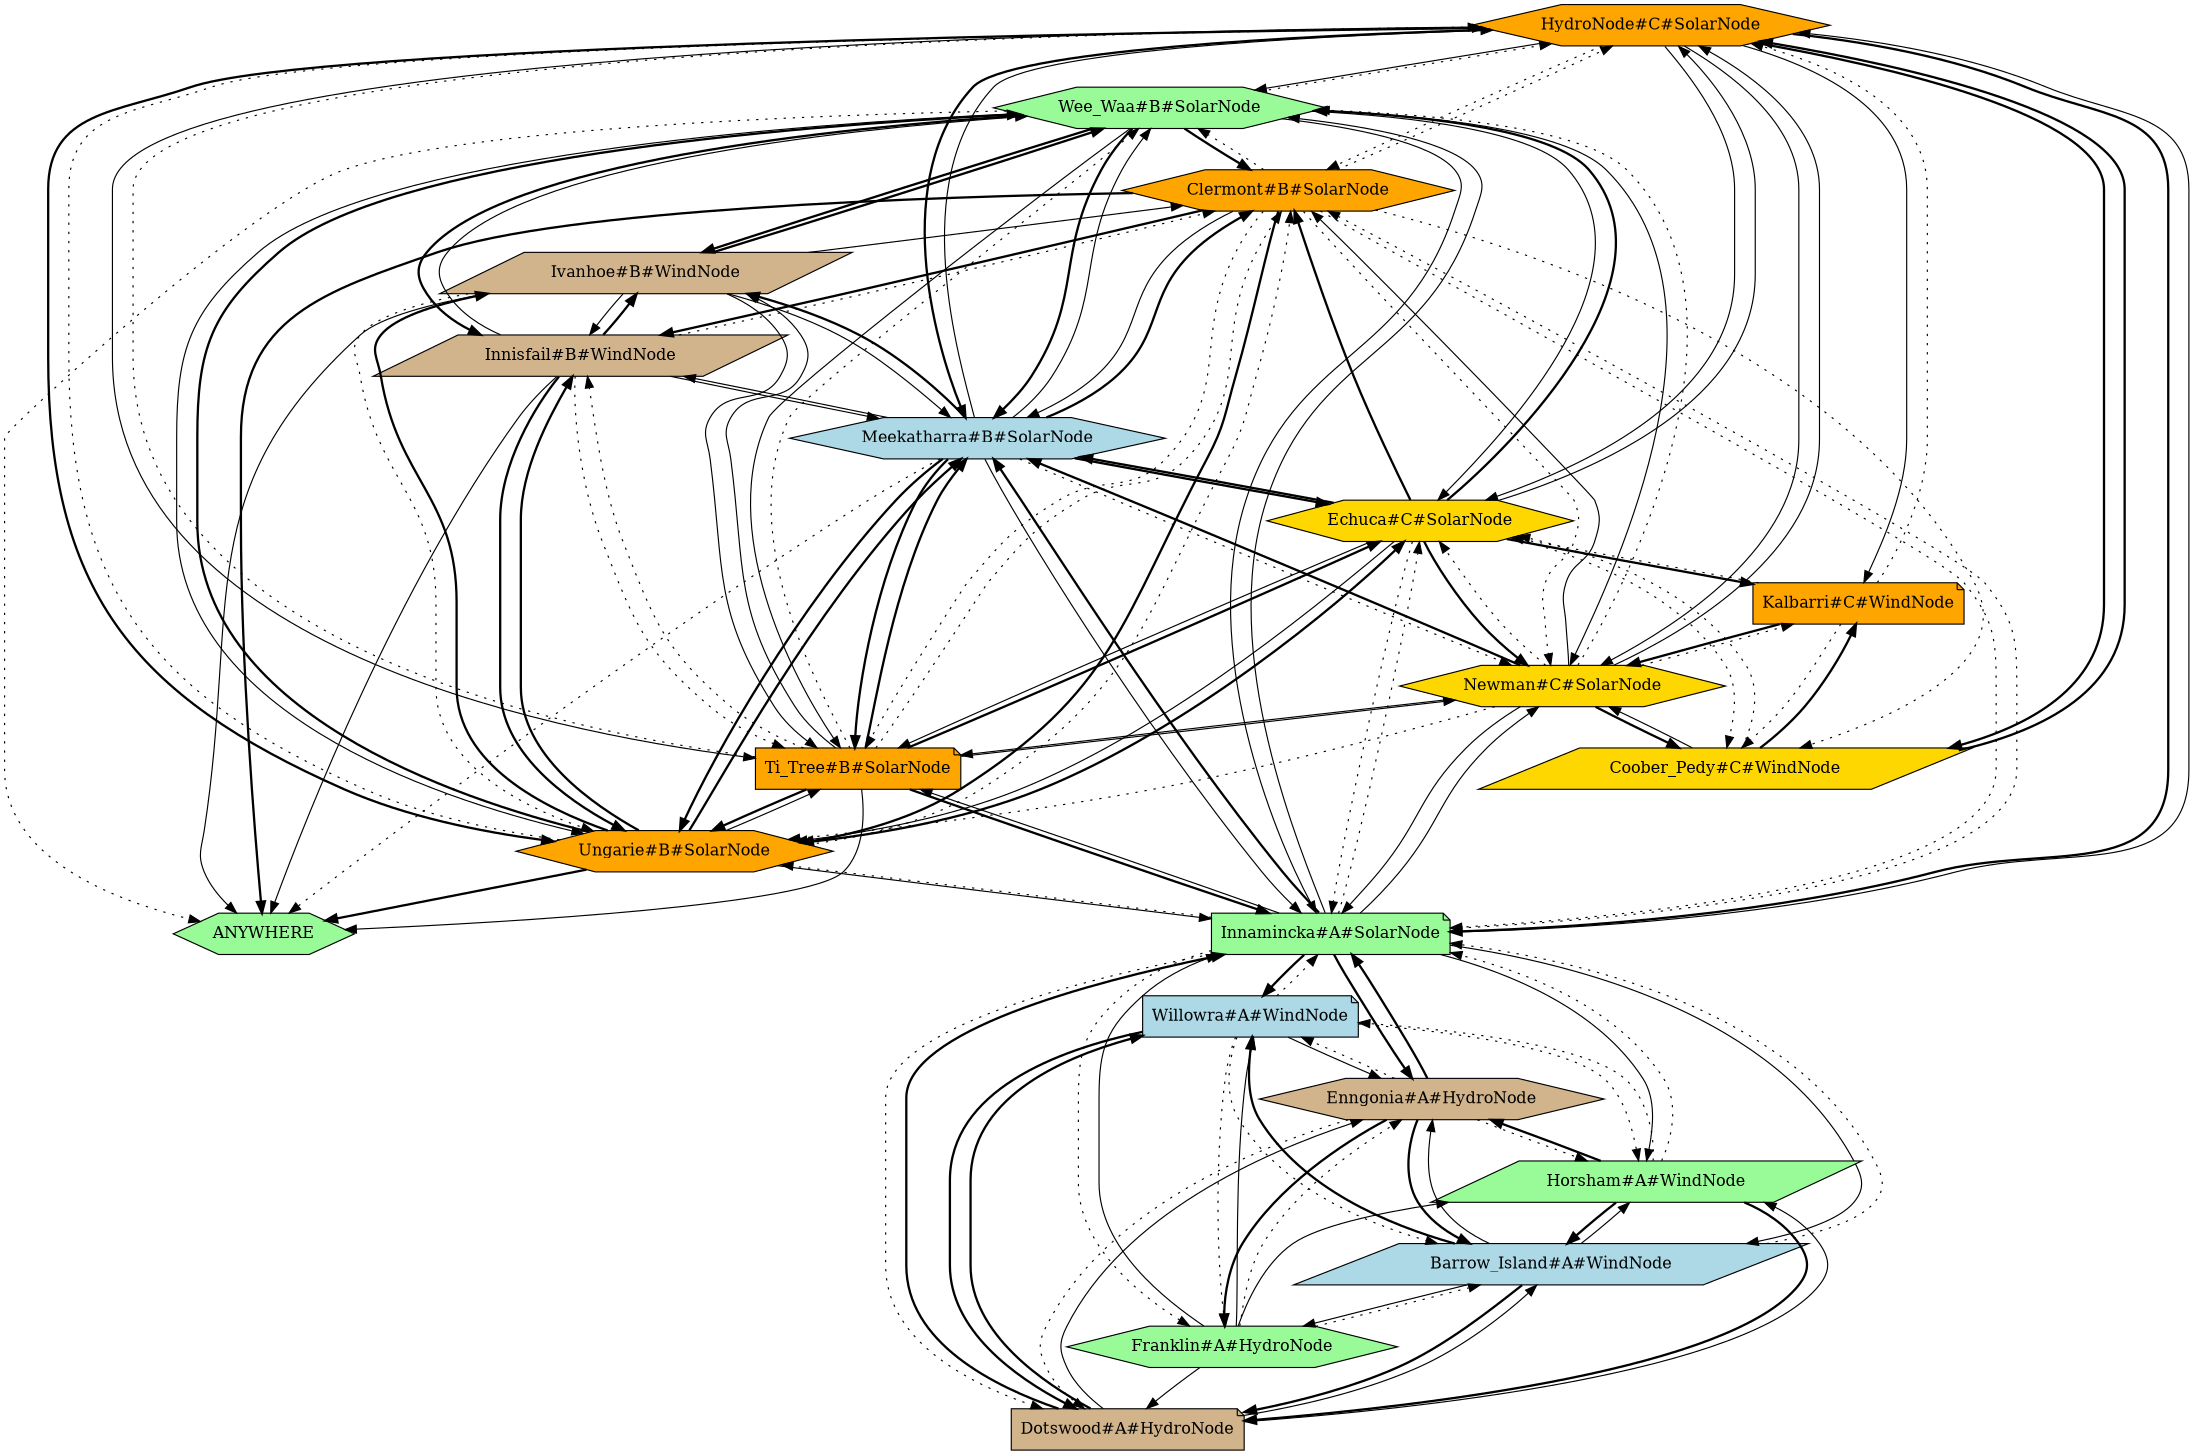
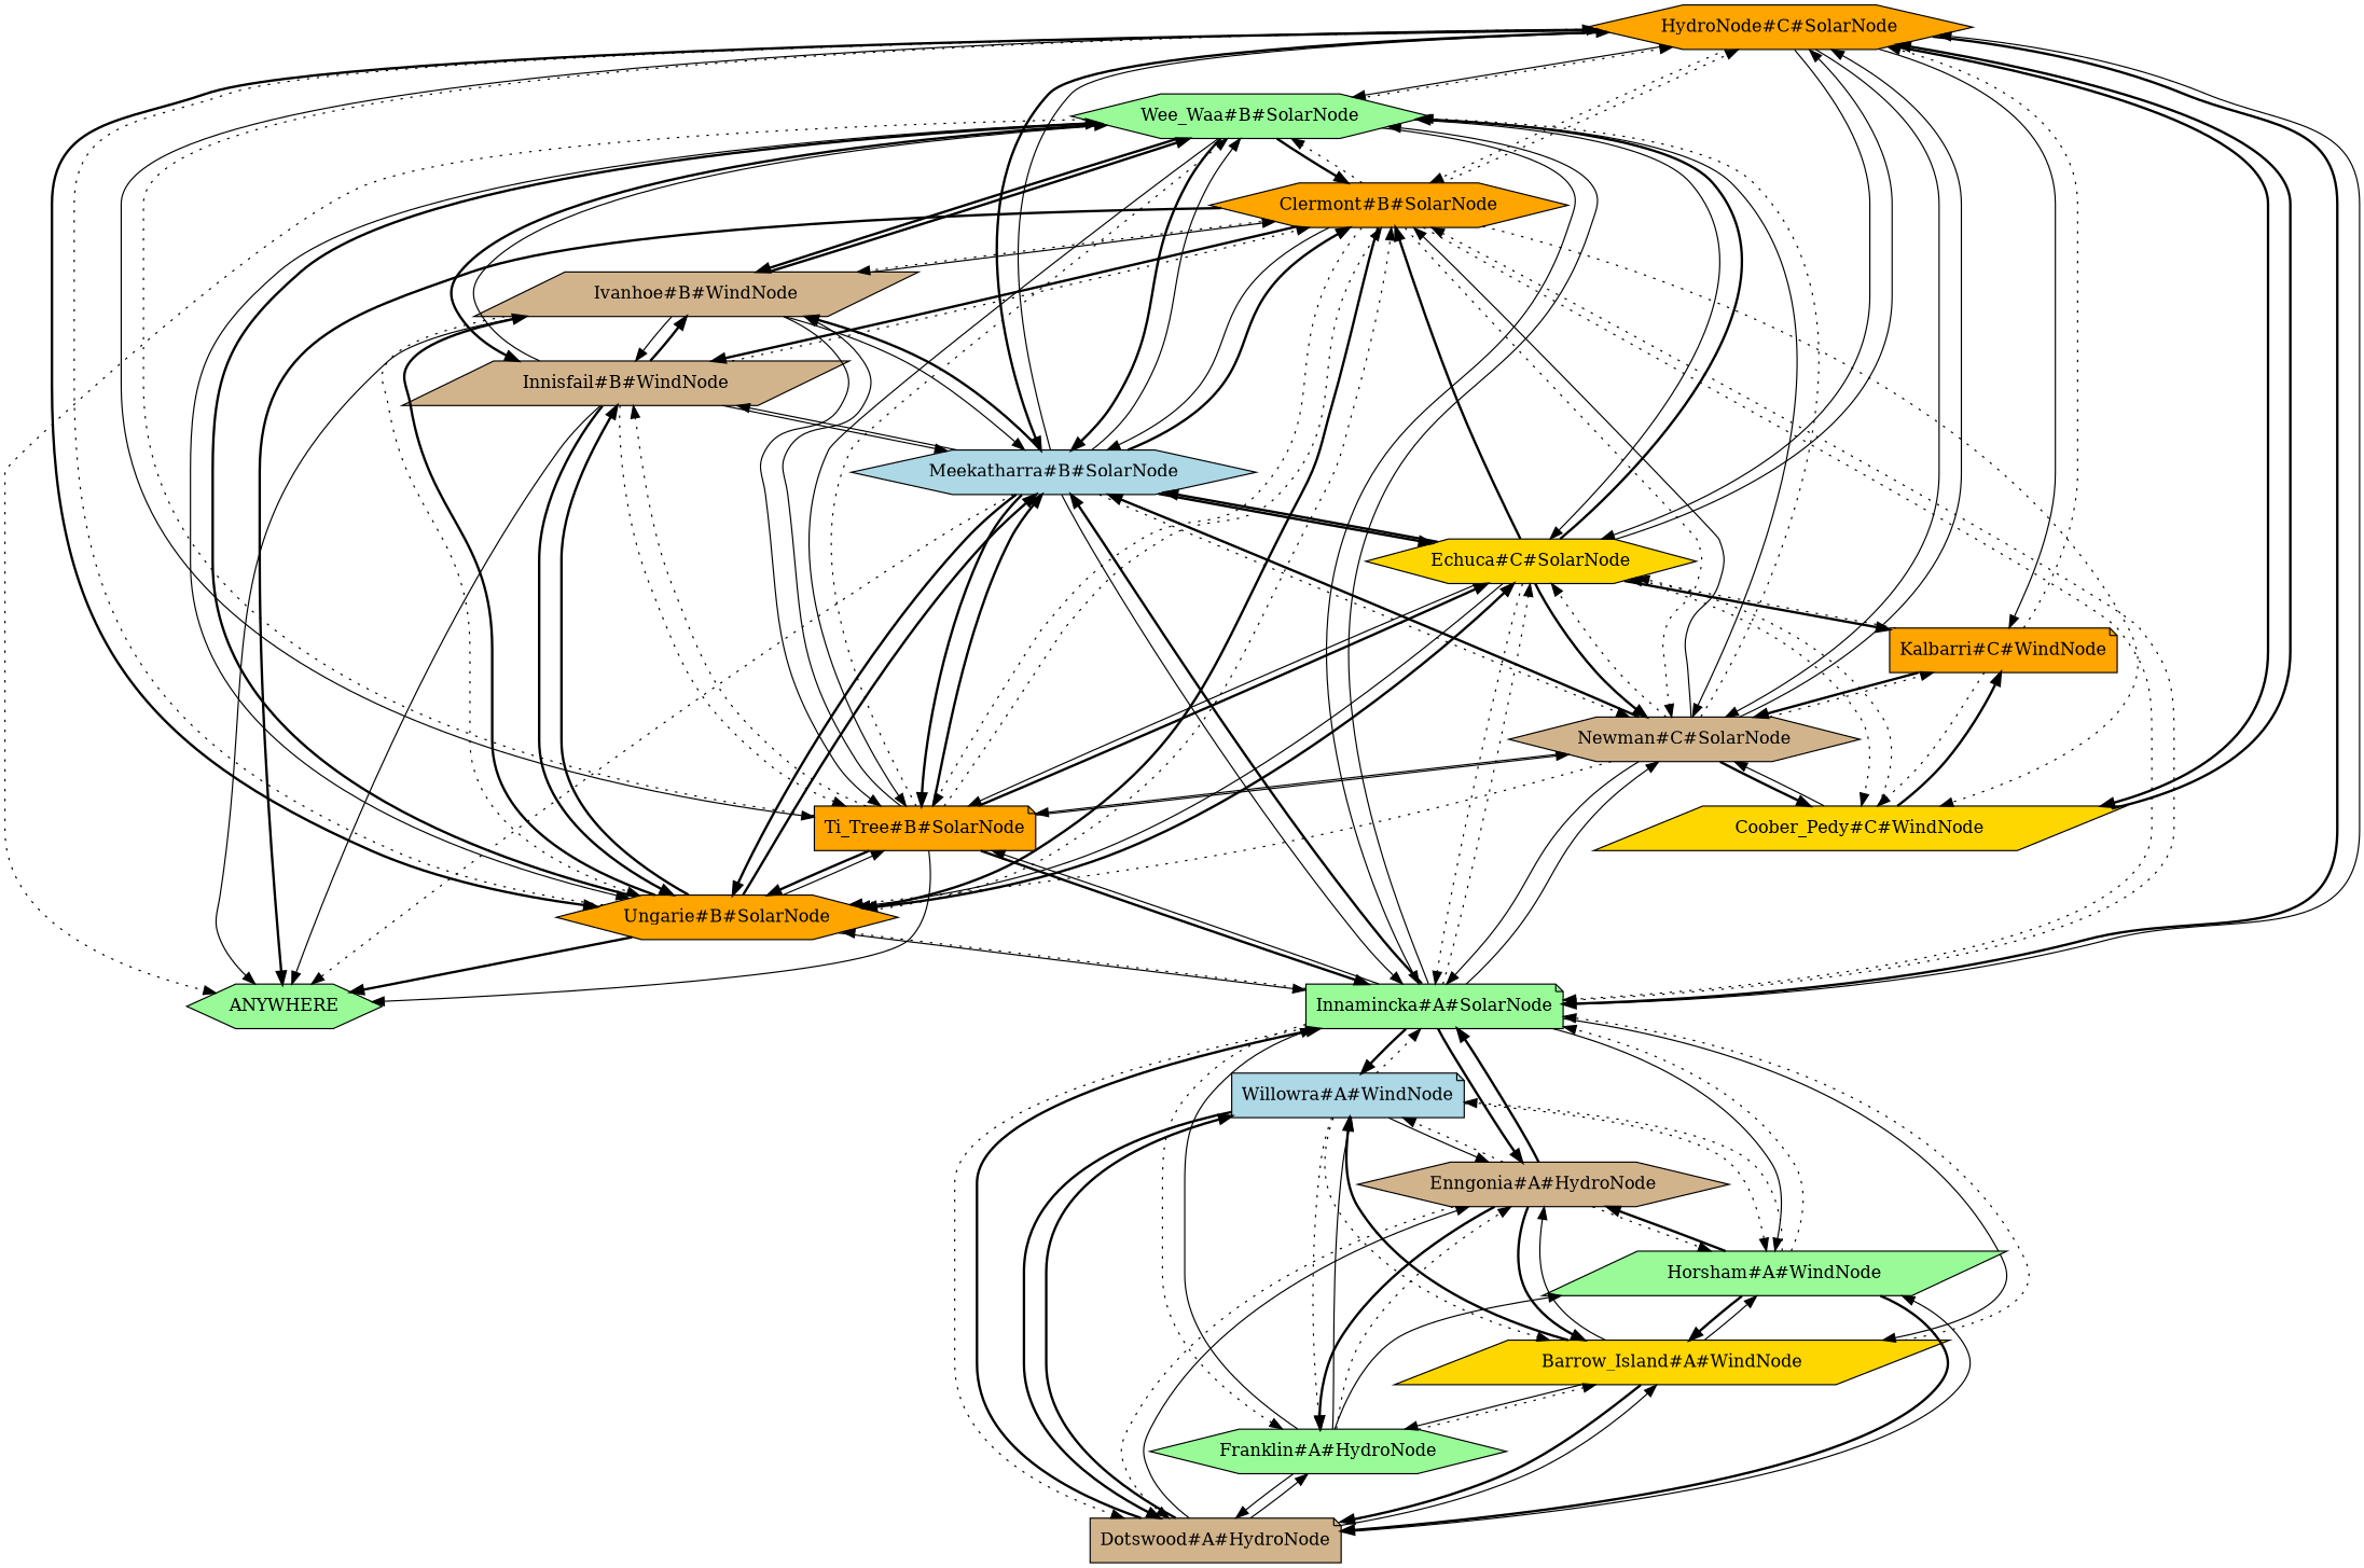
  digraph {
    node [fillcolor=orange shape=hexagon style=filled zone=CriticalAssets]
    edge [style=solid]
    n1 [label="HydroNode#C#SolarNode"]
    n2 [fillcolor=palegreen label="Wee_Waa#B#SolarNode"]
    n3 [label="Clermont#B#SolarNode"]
    n4 [fillcolor=gold label="Coober_Pedy#C#WindNode" shape=parallelogram]
-   n5 [fillcolor=gold label="Newman#C#SolarNode"]
+   n5 [fillcolor=tan label="Newman#C#SolarNode"]
    n6 [fillcolor=palegreen label="Innamincka#A#SolarNode" shape=note]
    n7 [label="Ungarie#B#SolarNode"]
    n8 [label="Ti_Tree#B#SolarNode" shape=note]
    n9 [label="Kalbarri#C#WindNode" shape=note]
    n10 [fillcolor=lightblue label="Meekatharra#B#SolarNode"]
    n11 [fillcolor=gold label="Echuca#C#SolarNode"]
    n12 [fillcolor=tan label="Innisfail#B#WindNode" shape=parallelogram]
    n13 [fillcolor=tan label="Ivanhoe#B#WindNode" shape=parallelogram]
    n14 [fillcolor=palegreen label=ANYWHERE zone=User]
    n15 [fillcolor=tan label="Dotswood#A#HydroNode" shape=note]
    n16 [fillcolor=palegreen label="Franklin#A#HydroNode"]
-   n17 [fillcolor=lightblue label="Barrow_Island#A#WindNode" shape=parallelogram]
+   n17 [fillcolor=gold label="Barrow_Island#A#WindNode" shape=parallelogram]
    n18 [fillcolor=palegreen label="Horsham#A#WindNode" shape=parallelogram]
    n19 [fillcolor=tan label="Enngonia#A#HydroNode"]
    n20 [fillcolor=lightblue label="Willowra#A#WindNode" shape=note]
    n1 -> n2
    n1 -> n3 [style=dotted]
    n1 -> n4 [style=bold]
    n1 -> n5
    n1 -> n6 [style=bold]
    n1 -> n7 [style=bold]
    n1 -> n8
    n1 -> n9
    n1 -> n10 [style=bold]
    n1 -> n11
    n2 -> n1 [style=dotted]
    n2 -> n3 [style=bold]
    n2 -> n5
    n2 -> n6
    n2 -> n7
    n2 -> n8
    n2 -> n10 [style=bold]
    n2 -> n11
    n2 -> n12 [style=bold]
    n2 -> n13 [style=bold]
    n2 -> n14 [style=dotted]
    n3 -> n1 [style=dotted]
    n3 -> n2 [style=dotted]
    n3 -> n4 [style=dotted]
    n3 -> n5 [style=dotted]
    n3 -> n6 [style=dotted]
    n3 -> n7 [style=bold]
    n3 -> n8 [style=dotted]
    n3 -> n10
    n3 -> n12 [style=bold]
+   n3 -> n13 [style=dotted]
    n3 -> n14 [style=bold]
    n4 -> n1 [style=bold]
    n4 -> n5
    n4 -> n9 [style=bold]
    n4 -> n11 [style=dotted]
    n5 -> n1
    n5 -> n2 [style=dotted]
    n5 -> n3
    n5 -> n4 [style=bold]
    n5 -> n6
    n5 -> n7 [style=dotted]
    n5 -> n8
    n5 -> n9 [style=dotted]
    n5 -> n10 [style=bold]
    n5 -> n11 [style=dotted]
    n6 -> n1
    n6 -> n2
    n6 -> n3 [style=dotted]
    n6 -> n5
    n6 -> n7 [style=dotted]
    n6 -> n8
    n6 -> n10 [style=bold]
    n6 -> n11 [style=dotted]
    n6 -> n15 [style=dotted]
    n6 -> n16 [style=dotted]
    n6 -> n17
    n6 -> n18
    n6 -> n19 [style=bold]
    n6 -> n20 [style=bold]
    n7 -> n1 [style=dotted]
    n7 -> n2 [style=bold]
    n7 -> n3 [style=dotted]
    n7 -> n6
    n7 -> n8
    n7 -> n10 [style=bold]
    n7 -> n11 [style=bold]
    n7 -> n12 [style=bold]
    n7 -> n13 [style=bold]
    n7 -> n14 [style=bold]
    n8 -> n1 [style=dotted]
    n8 -> n2 [style=dotted]
    n8 -> n3 [style=dotted]
    n8 -> n5
    n8 -> n6 [style=bold]
    n8 -> n7 [style=bold]
    n8 -> n10 [style=bold]
    n8 -> n11 [style=bold]
    n8 -> n12 [style=dotted]
    n8 -> n13
    n8 -> n14
    n9 -> n1 [style=dotted]
    n9 -> n4 [style=dotted]
    n9 -> n5 [style=bold]
    n9 -> n11 [style=dotted]
    n10 -> n1
    n10 -> n2
    n10 -> n3 [style=bold]
    n10 -> n5 [style=dotted]
    n10 -> n6
    n10 -> n7 [style=bold]
    n10 -> n8 [style=bold]
    n10 -> n11 [style=bold]
    n10 -> n12
    n10 -> n13 [style=bold]
    n10 -> n14 [style=dotted]
    n11 -> n1
    n11 -> n2 [style=bold]
    n11 -> n3 [style=bold]
    n11 -> n4 [style=dotted]
    n11 -> n5 [style=bold]
    n11 -> n6 [style=dotted]
    n11 -> n7
    n11 -> n8
    n11 -> n9 [style=bold]
    n11 -> n10 [style=bold]
    n12 -> n2
    n12 -> n3 [style=dotted]
    n12 -> n7 [style=bold]
    n12 -> n8 [style=dotted]
    n12 -> n10
    n12 -> n13 [style=bold]
    n12 -> n14
    n13 -> n2 [style=bold]
    n13 -> n3
    n13 -> n7 [style=dotted]
    n13 -> n8
    n13 -> n10
    n13 -> n12
    n13 -> n14
    n15 -> n6 [style=bold]
+   n15 -> n16
    n15 -> n17
    n15 -> n18
    n15 -> n19
    n15 -> n20 [style=bold]
    n16 -> n6
    n16 -> n15
    n16 -> n17 [style=dotted]
    n16 -> n18
    n16 -> n19 [style=dotted]
    n16 -> n20
    n17 -> n6 [style=dotted]
    n17 -> n15 [style=bold]
    n17 -> n16
    n17 -> n18
    n17 -> n19
    n17 -> n20 [style=bold]
    n18 -> n6 [style=dotted]
    n18 -> n15 [style=bold]
    n18 -> n17 [style=bold]
    n18 -> n19 [style=bold]
    n18 -> n20 [style=dotted]
    n19 -> n6 [style=bold]
    n19 -> n15 [style=dotted]
    n19 -> n16 [style=bold]
    n19 -> n17 [style=bold]
    n19 -> n18 [style=dotted]
    n19 -> n20 [style=dotted]
    n20 -> n6 [style=dotted]
    n20 -> n15 [style=bold]
    n20 -> n16 [style=dotted]
    n20 -> n17 [style=dotted]
    n20 -> n18 [style=dotted]
    n20 -> n19
  }
